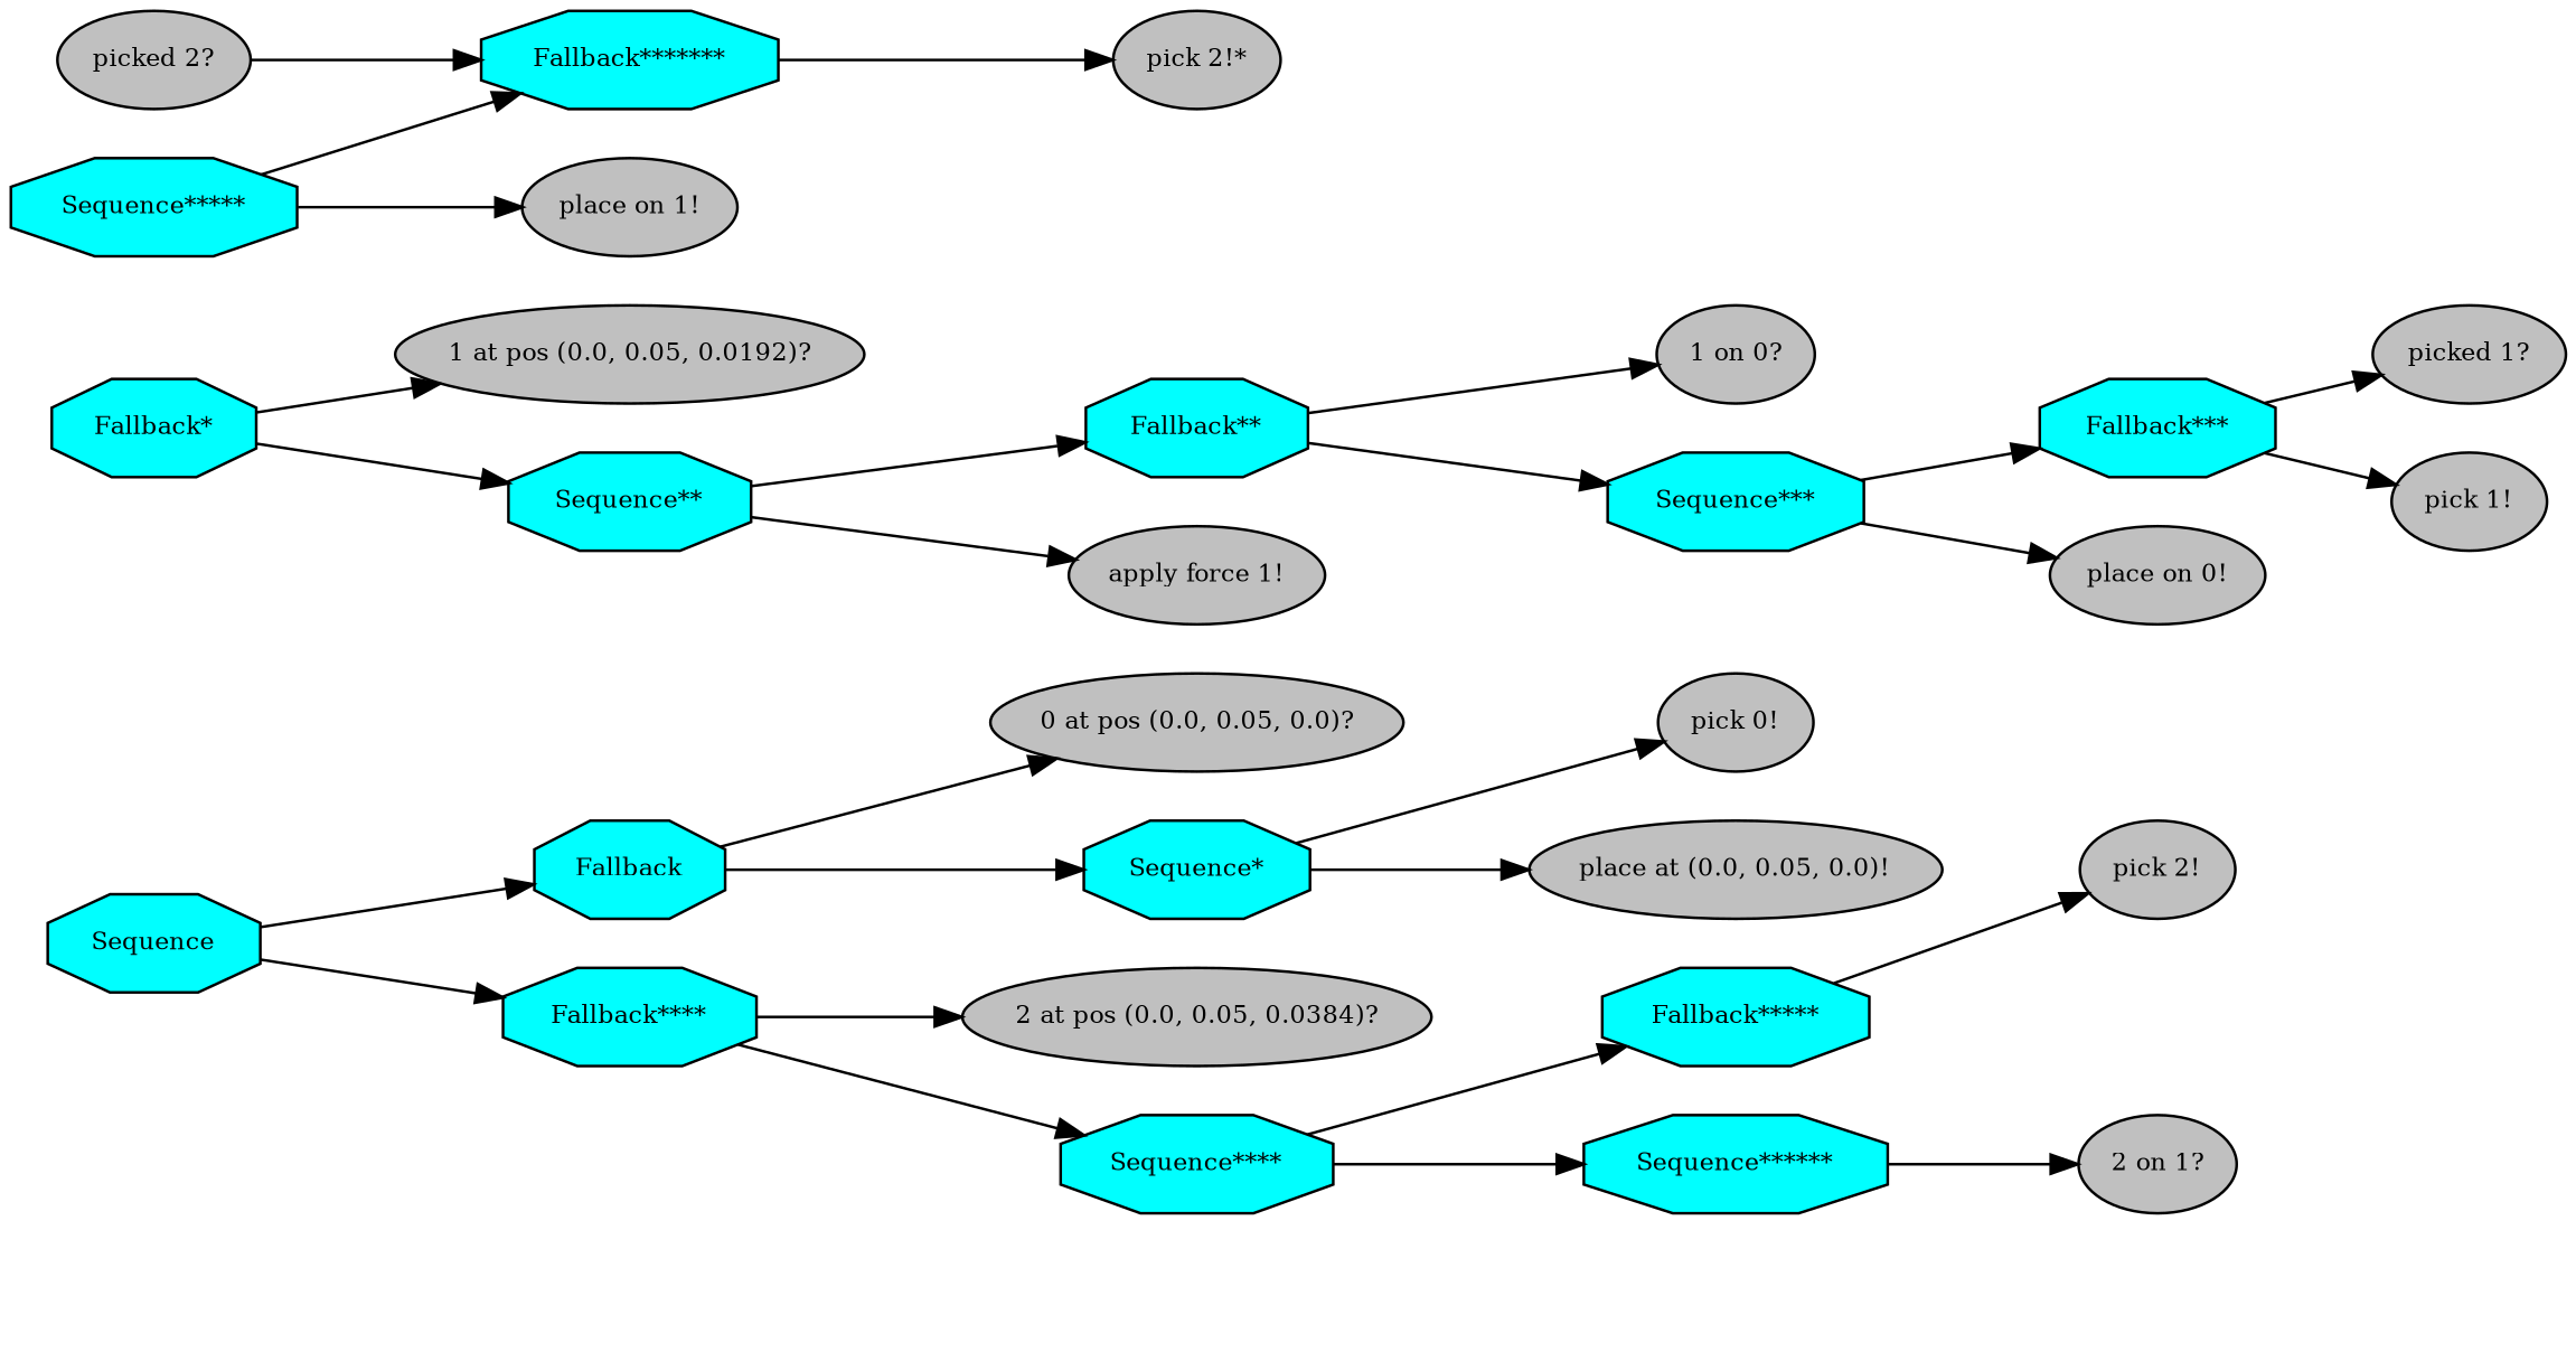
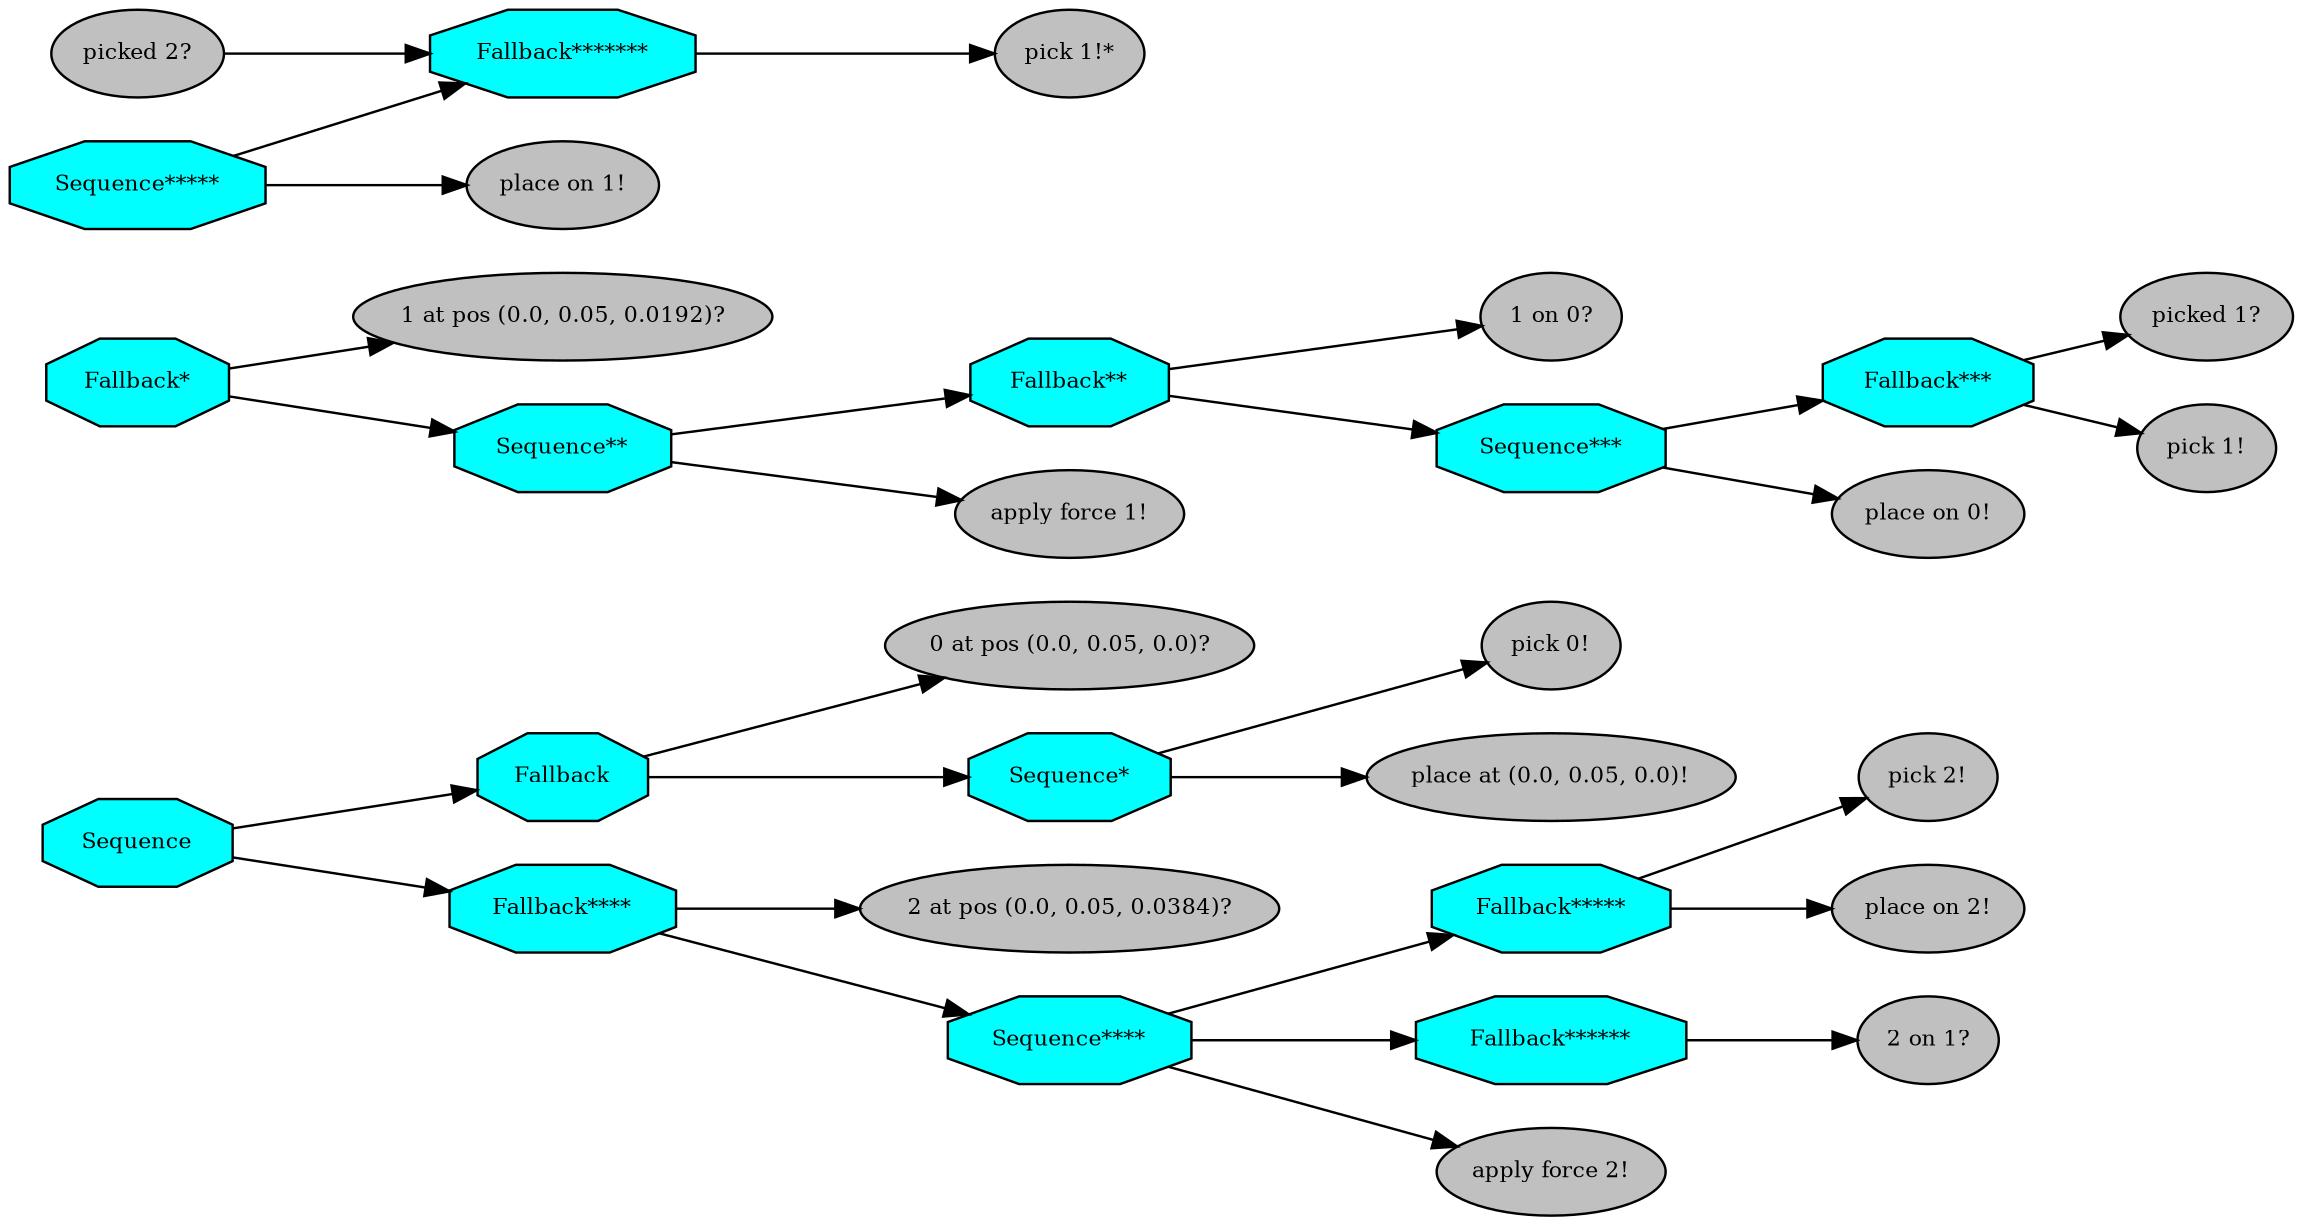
  digraph {
    fontname="times-roman"
    ordering=out
    rankdir=LR
    node [fillcolor=gray fontcolor=black fontname="times-roman" fontsize=9 shape=ellipse style=filled]
    edge [fontname="times-roman"]
    n1 [fillcolor=cyan label=Sequence shape=octagon]
    n2 [fillcolor=cyan label=Fallback shape=octagon]
    n3 [fillcolor=cyan label="Fallback****" shape=octagon]
    n4 [label="0 at pos (0.0, 0.05, 0.0)?"]
    n5 [fillcolor=cyan label="Sequence*" shape=octagon]
    n6 [fillcolor=cyan label="Fallback*" shape=octagon]
    n7 [label="1 at pos (0.0, 0.05, 0.0192)?"]
    n8 [fillcolor=cyan label="Sequence**" shape=octagon]
    n9 [label="2 at pos (0.0, 0.05, 0.0384)?"]
    n10 [fillcolor=cyan label="Sequence****" shape=octagon]
    n11 [label="pick 0!"]
    n12 [label="place at (0.0, 0.05, 0.0)!"]
    n13 [fillcolor=cyan label="Fallback**" shape=octagon]
    n14 [label="apply force 1!"]
    n15 [label="1 on 0?"]
    n16 [fillcolor=cyan label="Sequence***" shape=octagon]
    n17 [fillcolor=cyan label="Fallback***" shape=octagon]
    n18 [label="place on 0!"]
    n19 [label="picked 1?"]
    n20 [label="pick 1!"]
    n21 [fillcolor=cyan label="Fallback*****" shape=octagon]
-   n22 [fillcolor=cyan label="Sequence******" shape=octagon]
+   n22 [fillcolor=cyan label="Fallback******" shape=octagon]
+   n23 [label="apply force 2!"]
    n24 [label="pick 2!"]
+   n25 [label="place on 2!"]
    n26 [label="2 on 1?"]
    n27 [fillcolor=cyan label="Sequence*****" shape=octagon]
    n28 [fillcolor=cyan label="Fallback*******" shape=octagon]
    n29 [label="place on 1!"]
-   n30 [label="pick 2!*"]
+   n30 [label="pick 1!*"]
    n31 [label="picked 2?"]
    n1 -> n2
    n1 -> n3
    n2 -> n4
    n2 -> n5
    n3 -> n9
    n3 -> n10
    n5 -> n11
    n5 -> n12
    n6 -> n7
    n6 -> n8
    n8 -> n13
    n8 -> n14
    n10 -> n21
    n10 -> n22
+   n10 -> n23
    n13 -> n15
    n13 -> n16
    n16 -> n17
    n16 -> n18
    n17 -> n19
    n17 -> n20
    n21 -> n24
+   n21 -> n25
    n22 -> n26
    n27 -> n28
    n27 -> n29
    n28 -> n30
    n31 -> n28
  }
